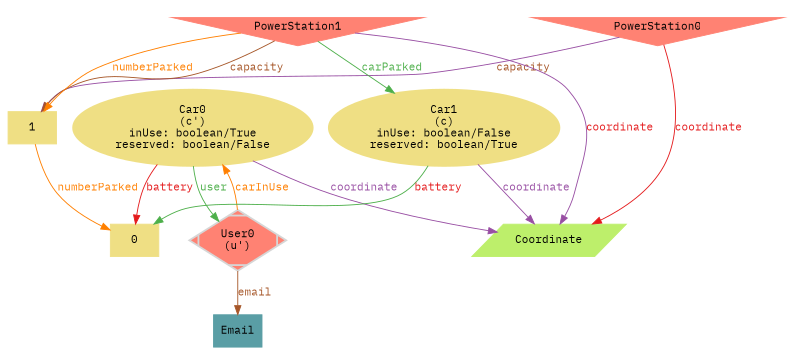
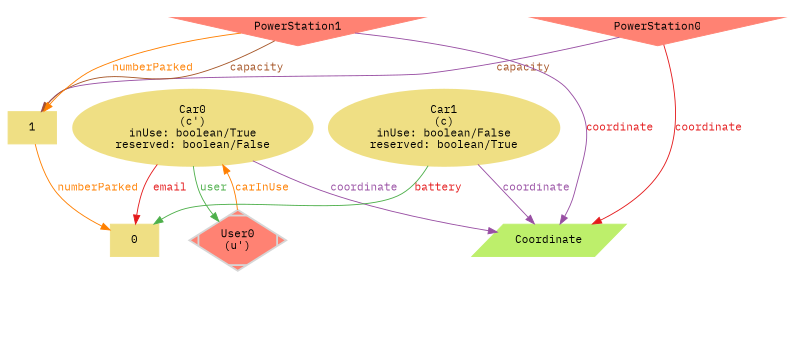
  digraph {
    fontname="IBM Plex Mono"
    fontsize=12
    rankdir=TB
    node [color="#efdf84" fontcolor="#000000" fontname="IBM Plex Mono" fontsize=12 shape=box style="filled, solid"]
    edge [color="#984ea3" dir=forward fontcolor="#e41a1c" fontname="IBM Plex Mono" fontsize=12 style=solid uuid="<PowerStation1, 1>" weight=1]
    n1 [label="Car0\n(c')\ninUse: boolean/True\nreserved: boolean/False" shape=ellipse style="filled, bold" uuid=Car0]
    n2 [label=0 uuid=0]
    n3 [color="#d6d6d6" fillcolor="#ff8273" label="User0\n(u')" shape=Mdiamond style="filled, bold" uuid=User0]
    n4 [color="#bdef6b" label=Coordinate shape=parallelogram uuid=Coordinate]
-   n5 [color="#5a9ea5" label=Email uuid=Email]
    n6 [label="Car1\n(c)\ninUse: boolean/False\nreserved: boolean/True" shape=ellipse style="filled, bold" uuid=Car1]
    n7 [color="#ff8273" label=PowerStation0 shape=invtriangle uuid=PowerStation0]
    n8 [label=1 uuid=1]
    n9 [color="#ff8273" label=PowerStation1 shape=invtriangle uuid=PowerStation1]
-   n1 -> n2 [color="#e41a1c" label=battery uuid="<Car0, 0>"]
+   n1 -> n2 [color="#e41a1c" label=email uuid="<Car0, 0>"]
    n1 -> n3 [color="#ff7f00" dir=back fontcolor="#ff7f00" label=carInUse uuid="<User0, Car0>"]
    n1 -> n3 [color="#4daf4a" fontcolor="#4daf4a" label=user uuid="<Car0, User0>"]
    n1 -> n4 [fontcolor="#984ea3" label=coordinate uuid="<Car0, Coordinate>"]
-   n3 -> n5 [color="#a65628" fontcolor="#a65628" label=email uuid="<User0, Email>"]
    n6 -> n2 [color="#4daf4a" label=battery uuid="<Car1, 0>"]
    n6 -> n4 [fontcolor="#984ea3" label=coordinate uuid="<Car1, Coordinate>"]
    n7 -> n4 [color="#e41a1c" label=coordinate uuid="<PowerStation0, Coordinate>"]
    n7 -> n8 [fontcolor="#a65628" label=capacity uuid="<PowerStation0, 1>"]
    n8 -> n2 [color="#ff7f00" fontcolor="#ff7f00" label=numberParked uuid="<PowerStation0, 0>"]
    n9 -> n4 [label=coordinate uuid="<PowerStation1, Coordinate>"]
-   n9 -> n6 [color="#4daf4a" fontcolor="#4daf4a" label=carParked uuid="<PowerStation1, Car1>"]
    n9 -> n8 [color="#a65628" fontcolor="#a65628" label=capacity]
    n9 -> n8 [color="#ff7f00" fontcolor="#ff7f00" label=numberParked]
  }
